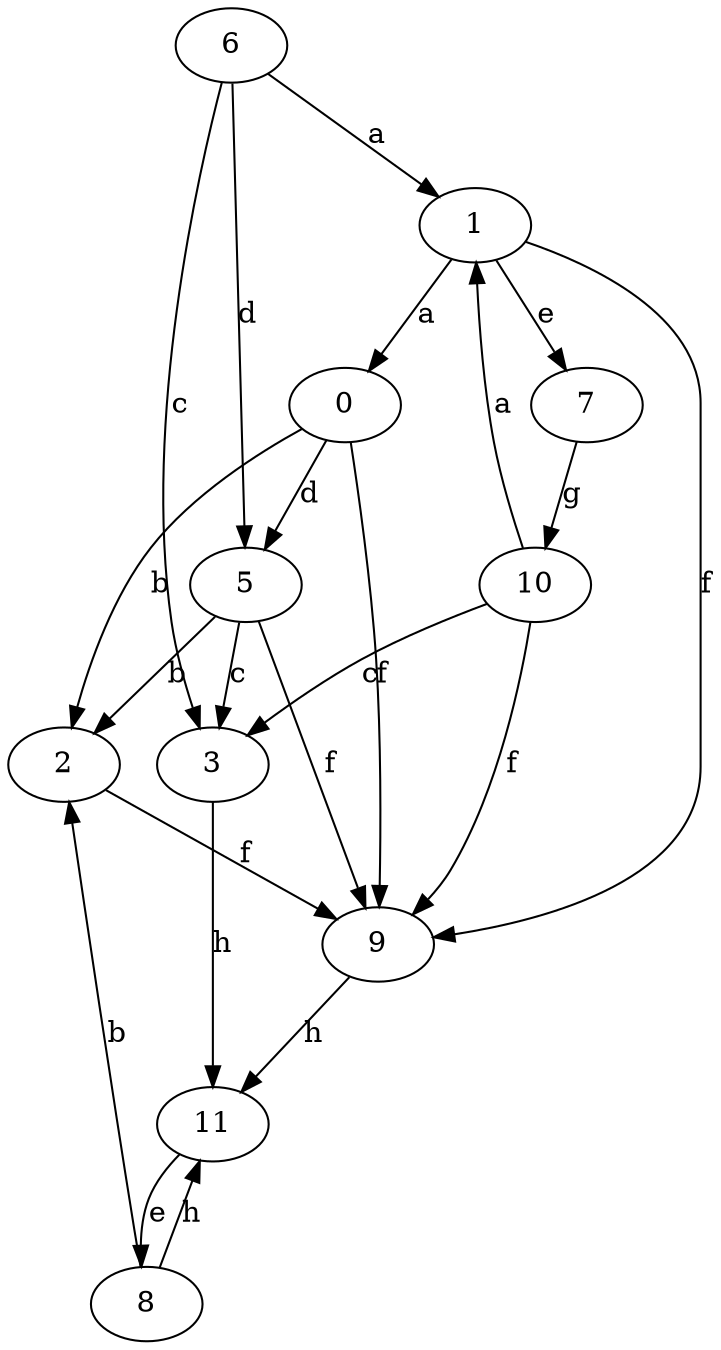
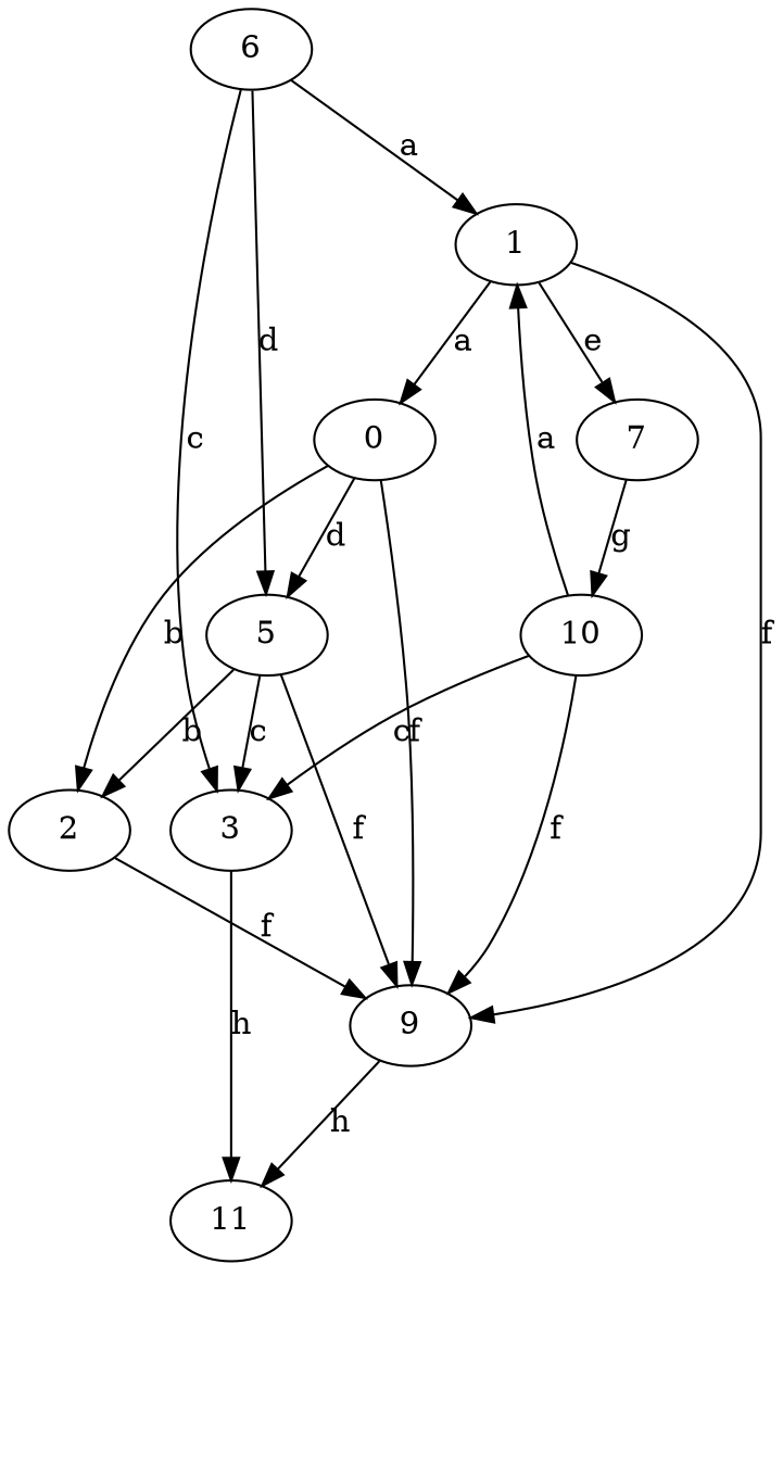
  strict digraph {
    0
    2
    5
    9
    3
    11
    1
    7
    6
    10
-   8
    0 -> 2 [label=b]
    0 -> 5 [label=d]
    0 -> 9 [label=f]
    2 -> 9 [label=f]
    5 -> 2 [label=b]
    5 -> 9 [label=f]
    5 -> 3 [label=c]
    9 -> 11 [label=h]
    3 -> 11 [label=h]
-   11 -> 8 [label=e]
    1 -> 0 [label=a]
    1 -> 9 [label=f]
    1 -> 7 [label=e]
    7 -> 10 [label=g]
    6 -> 5 [label=d]
    6 -> 3 [label=c]
    6 -> 1 [label=a]
    10 -> 9 [label=f]
    10 -> 3 [label=c]
    10 -> 1 [label=a]
-   8 -> 2 [label=b]
-   8 -> 11 [label=h]
  }
